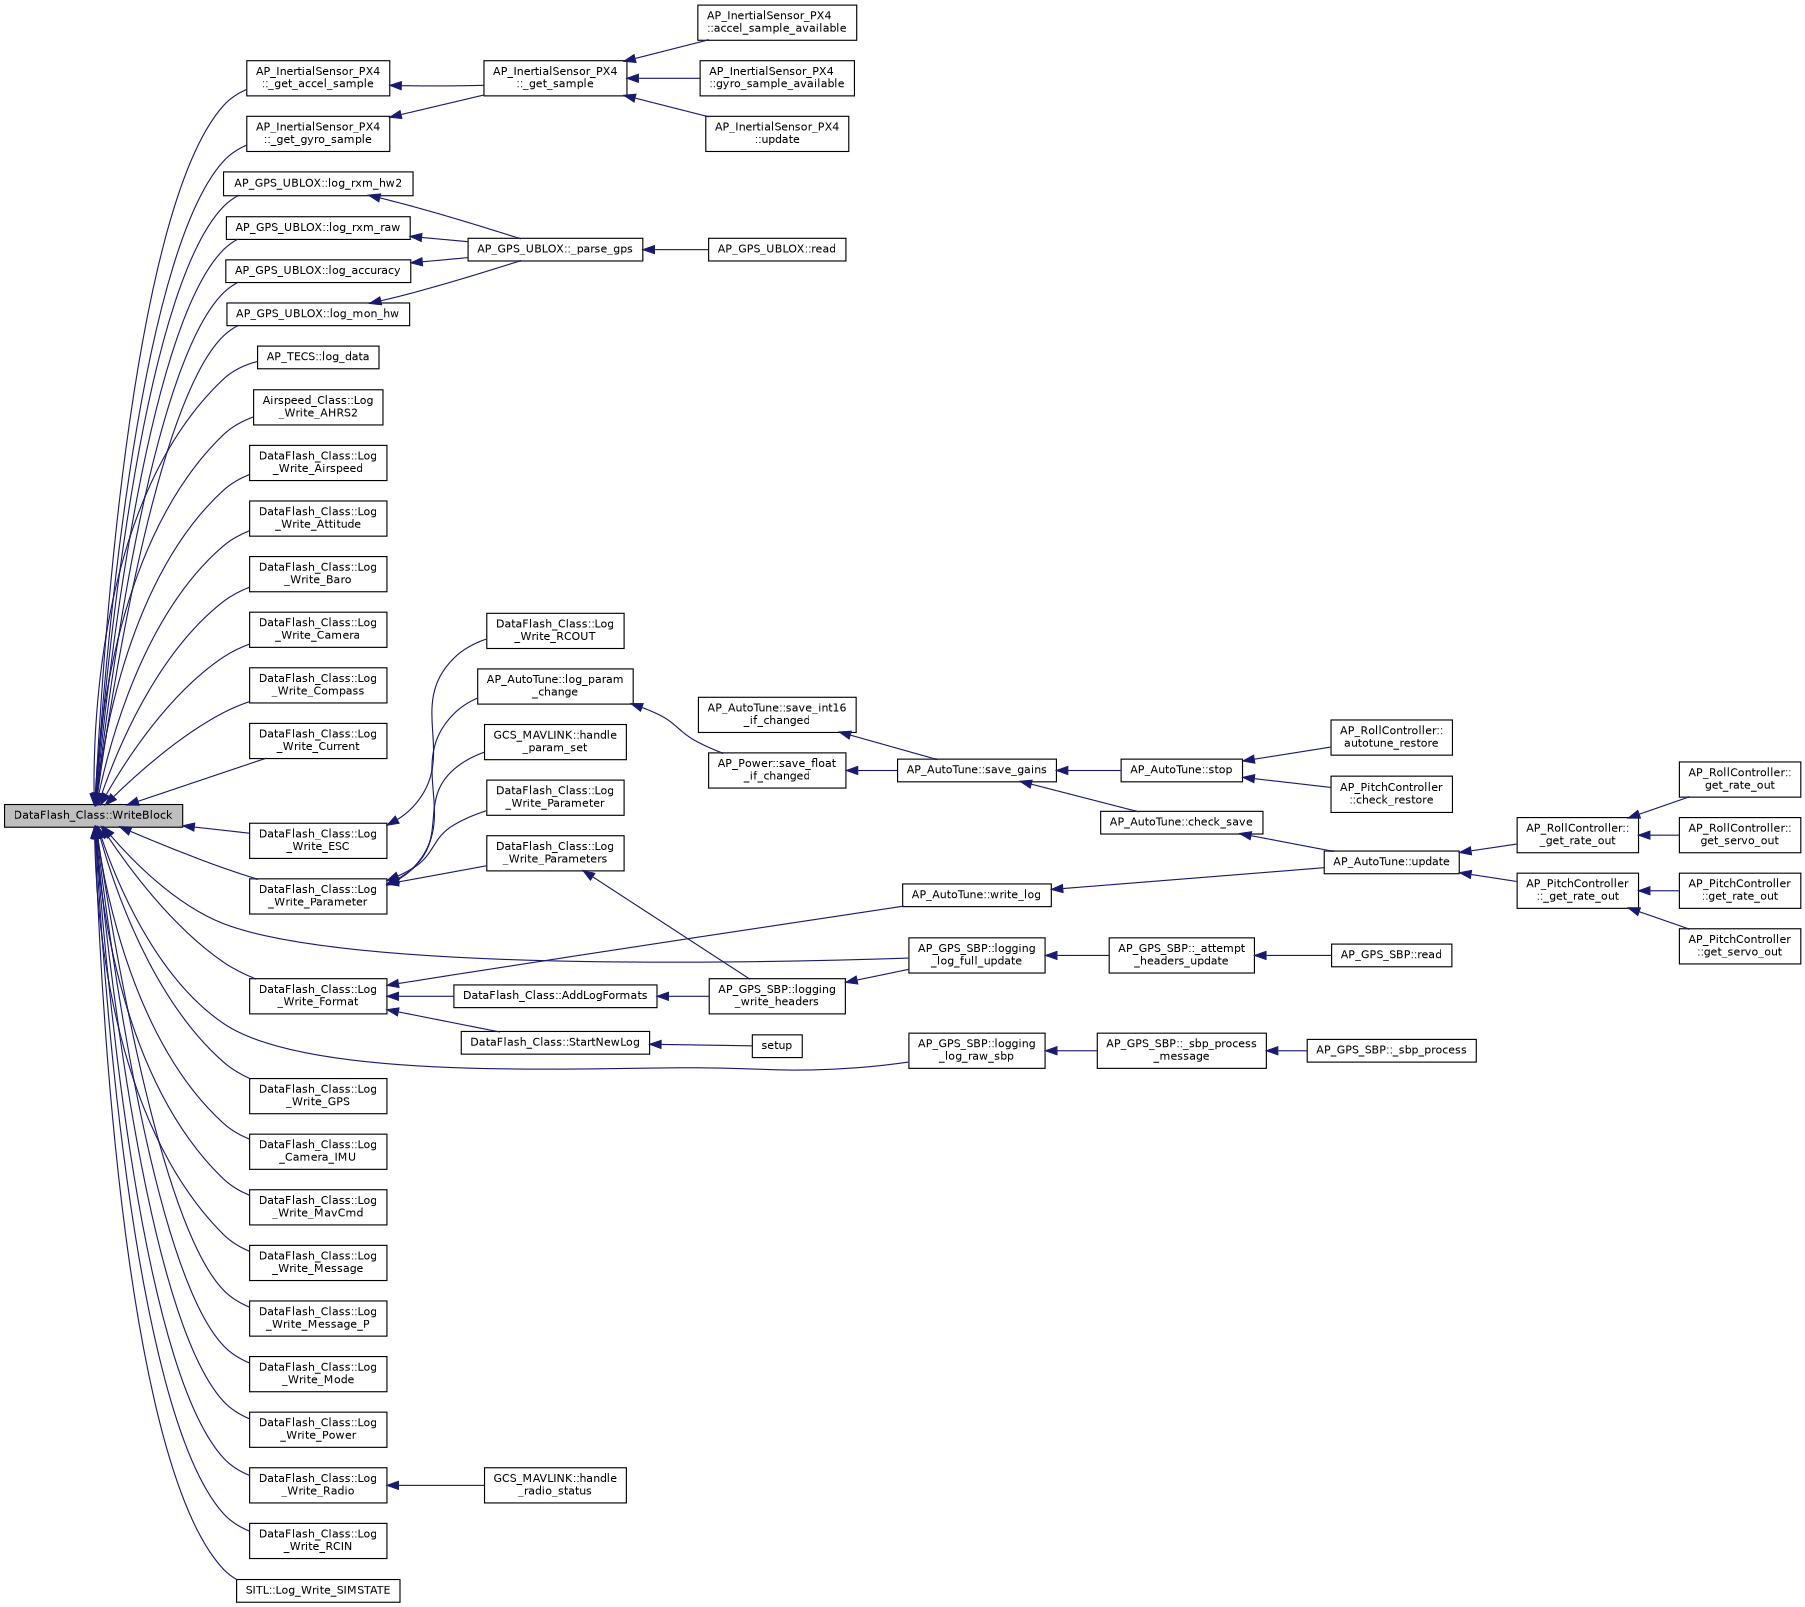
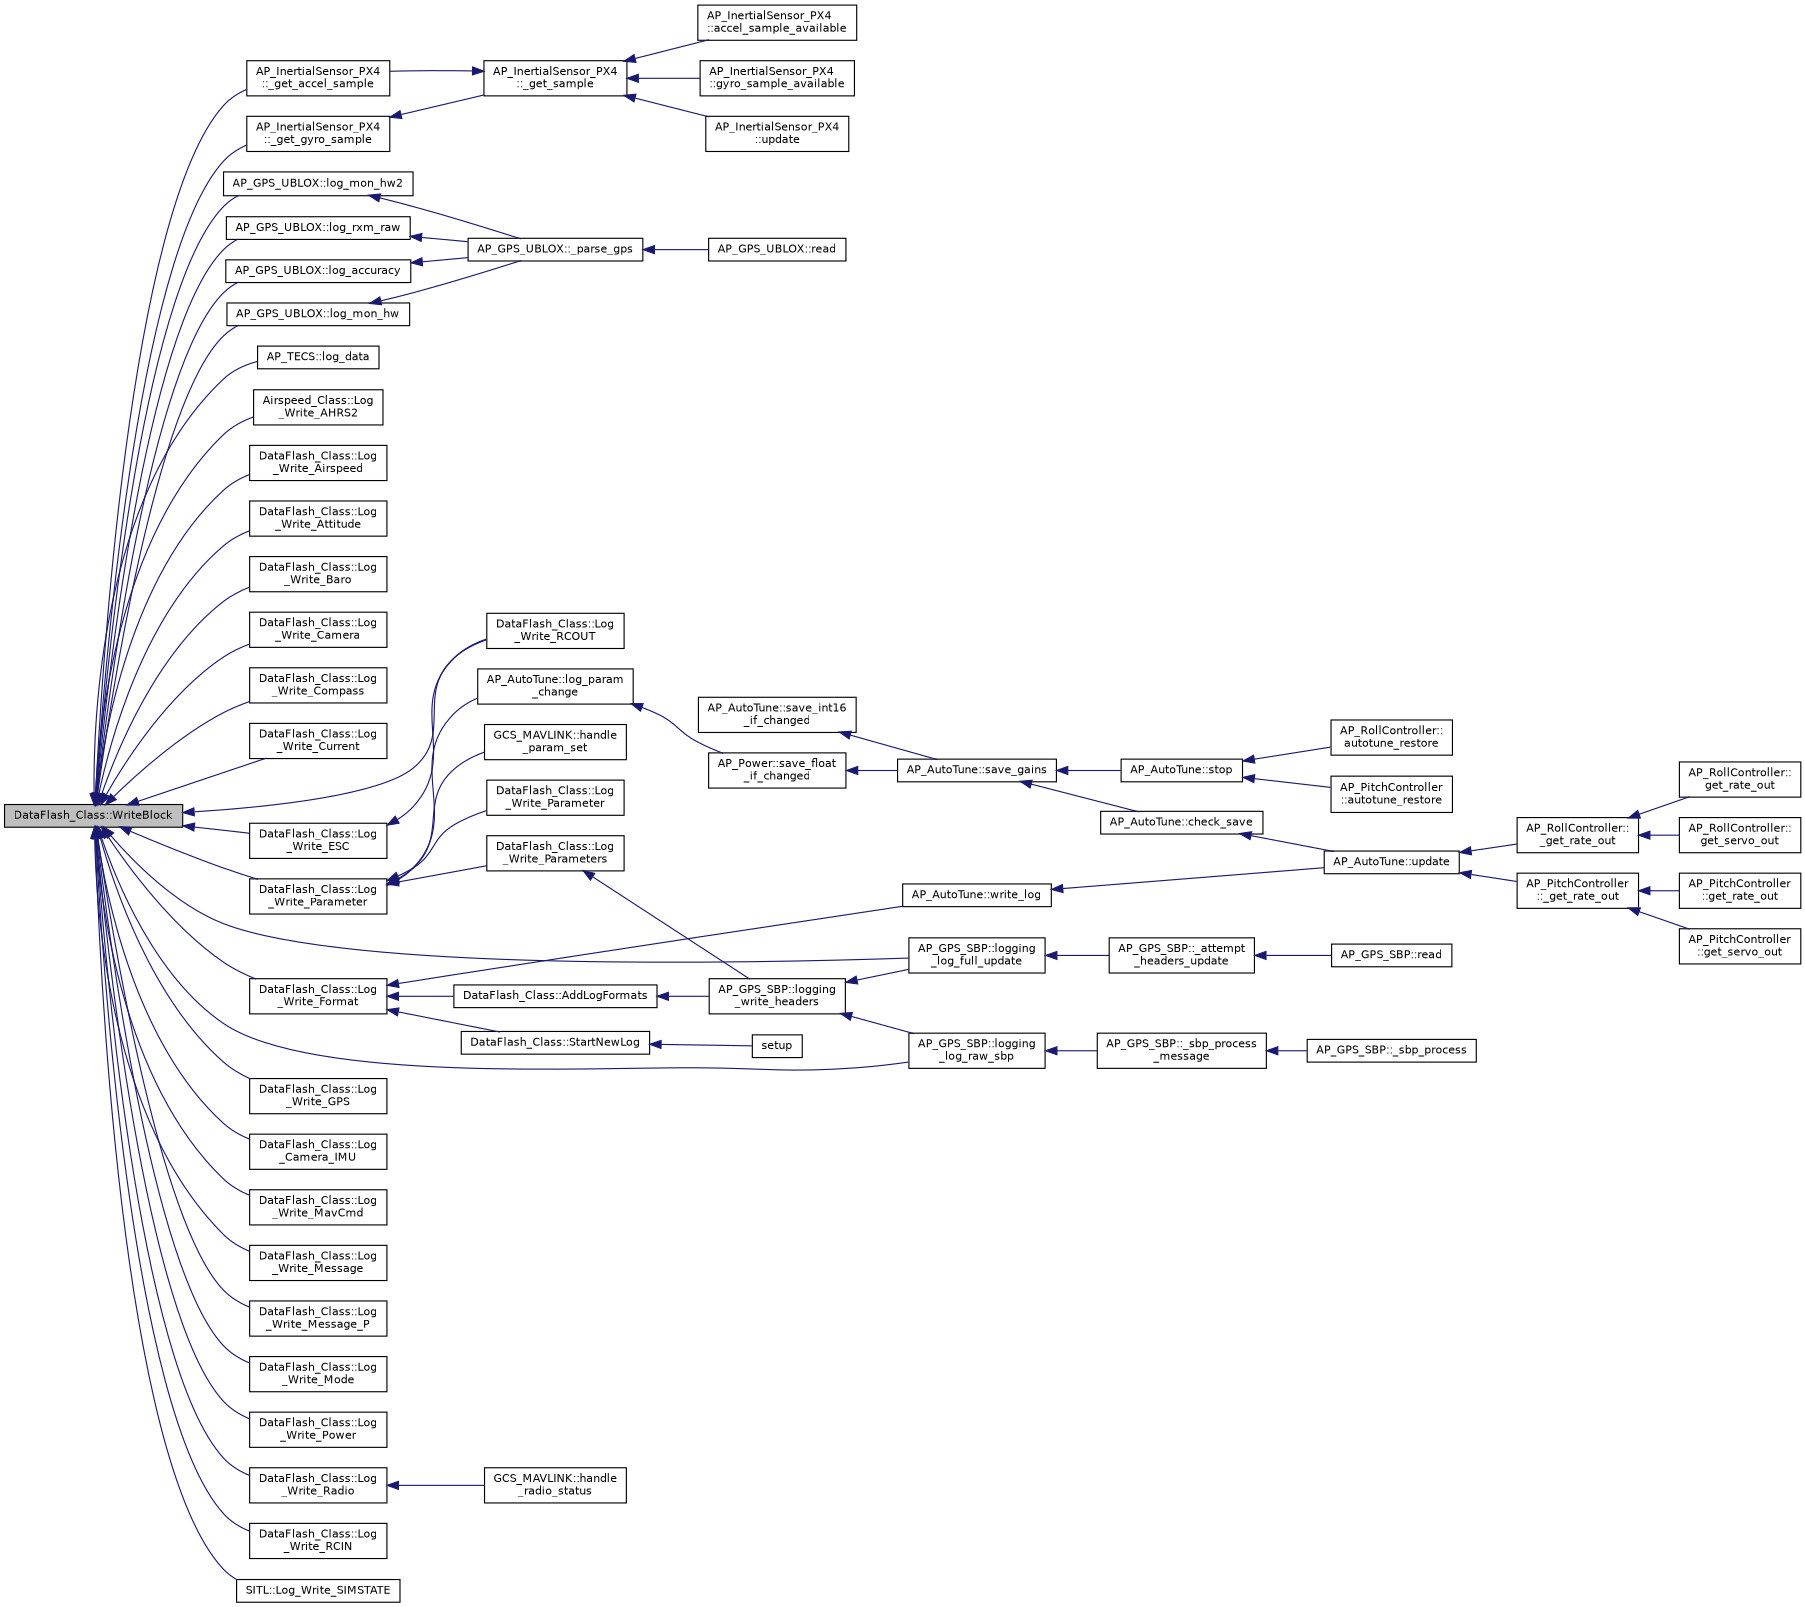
  digraph {
    rankdir=LR
    node [color=black fillcolor=white fontname=Helvetica fontsize=10 shape=record style=filled]
    edge [color=midnightblue dir=back fontname=Helvetica fontsize=10 labelfontname=Helvetica labelfontsize=10 style=solid]
    n1 [fillcolor=grey75 fontcolor=black height=0.2 label="DataFlash_Class::WriteBlock" width=0.4]
    n2 [height=0.2 label="AP_InertialSensor_PX4\l::_get_accel_sample" width=0.4]
    n3 [height=0.2 label="AP_InertialSensor_PX4\l::_get_gyro_sample" width=0.4]
    n4 [height=0.2 label="AP_GPS_UBLOX::log_accuracy" width=0.4]
    n5 [height=0.2 label="AP_TECS::log_data" width=0.4]
    n6 [height=0.2 label="AP_GPS_UBLOX::log_mon_hw" width=0.4]
-   n7 [height=0.2 label="AP_GPS_UBLOX::log_rxm_hw2" width=0.4]
+   n7 [height=0.2 label="AP_GPS_UBLOX::log_mon_hw2" width=0.4]
    n8 [height=0.2 label="AP_GPS_UBLOX::log_rxm_raw" width=0.4]
    n9 [height=0.2 label="Airspeed_Class::Log\l_Write_AHRS2" width=0.4]
    n10 [height=0.2 label="DataFlash_Class::Log\l_Write_Airspeed" width=0.4]
    n11 [height=0.2 label="DataFlash_Class::Log\l_Write_Attitude" width=0.4]
    n12 [height=0.2 label="DataFlash_Class::Log\l_Write_Baro" width=0.4]
    n13 [height=0.2 label="DataFlash_Class::Log\l_Write_Camera" width=0.4]
    n14 [height=0.2 label="DataFlash_Class::Log\l_Write_Compass" width=0.4]
    n15 [height=0.2 label="DataFlash_Class::Log\l_Write_Current" width=0.4]
    n16 [height=0.2 label="DataFlash_Class::Log\l_Write_ESC" width=0.4]
    n17 [height=0.2 label="DataFlash_Class::Log\l_Write_RCOUT" width=0.4]
    n18 [height=0.2 label="DataFlash_Class::Log\l_Write_Format" width=0.4]
    n19 [height=0.2 label="AP_GPS_SBP::logging\l_log_full_update" width=0.4]
    n20 [height=0.2 label="AP_GPS_SBP::logging\l_log_raw_sbp" width=0.4]
    n21 [height=0.2 label="DataFlash_Class::Log\l_Write_GPS" width=0.4]
    n22 [height=0.2 label="DataFlash_Class::Log\l_Camera_IMU" width=0.4]
    n23 [height=0.2 label="DataFlash_Class::Log\l_Write_MavCmd" width=0.4]
    n24 [height=0.2 label="DataFlash_Class::Log\l_Write_Message" width=0.4]
    n25 [height=0.2 label="DataFlash_Class::Log\l_Write_Message_P" width=0.4]
    n26 [height=0.2 label="DataFlash_Class::Log\l_Write_Mode" width=0.4]
    n27 [height=0.2 label="DataFlash_Class::Log\l_Write_Parameter" width=0.4]
    n28 [height=0.2 label="DataFlash_Class::Log\l_Write_Power" width=0.4]
    n29 [height=0.2 label="DataFlash_Class::Log\l_Write_Radio" width=0.4]
    n30 [height=0.2 label="DataFlash_Class::Log\l_Write_RCIN" width=0.4]
    n31 [height=0.2 label="SITL::Log_Write_SIMSTATE" width=0.4]
    n32 [height=0.2 label="AP_InertialSensor_PX4\l::_get_sample" width=0.4]
    n33 [height=0.2 label="AP_GPS_UBLOX::_parse_gps" width=0.4]
    n34 [height=0.2 label="AP_AutoTune::write_log" width=0.4]
    n35 [height=0.2 label="DataFlash_Class::AddLogFormats" width=0.4]
    n36 [height=0.2 label="DataFlash_Class::StartNewLog" width=0.4]
    n37 [height=0.2 label="AP_GPS_SBP::_attempt\l_headers_update" width=0.4]
    n38 [height=0.2 label="AP_GPS_SBP::_sbp_process\l_message" width=0.4]
    n39 [height=0.2 label="GCS_MAVLINK::handle\l_param_set" width=0.4]
    n40 [height=0.2 label="AP_AutoTune::log_param\l_change" width=0.4]
    n41 [height=0.2 label="DataFlash_Class::Log\l_Write_Parameter" width=0.4]
    n42 [height=0.2 label="DataFlash_Class::Log\l_Write_Parameters" width=0.4]
    n43 [height=0.2 label="GCS_MAVLINK::handle\l_radio_status" width=0.4]
    n44 [height=0.2 label="AP_AutoTune::update" width=0.4]
    n45 [height=0.2 label="AP_InertialSensor_PX4\l::accel_sample_available" width=0.4]
    n46 [height=0.2 label="AP_InertialSensor_PX4\l::gyro_sample_available" width=0.4]
    n47 [height=0.2 label="AP_InertialSensor_PX4\l::update" width=0.4]
    n48 [height=0.2 label="AP_GPS_UBLOX::read" width=0.4]
    n49 [height=0.2 label="AP_GPS_SBP::logging\l_write_headers" width=0.4]
    n50 [height=0.2 label=setup width=0.4]
    n51 [height=0.2 label="AP_GPS_SBP::read" width=0.4]
    n52 [height=0.2 label="AP_GPS_SBP::_sbp_process" width=0.4]
    n53 [height=0.2 label="AP_Power::save_float\l_if_changed" width=0.4]
    n54 [height=0.2 label="AP_AutoTune::save_gains" width=0.4]
    n55 [height=0.2 label="AP_AutoTune::save_int16\l_if_changed" width=0.4]
    n56 [height=0.2 label="AP_AutoTune::check_save" width=0.4]
    n57 [height=0.2 label="AP_AutoTune::stop" width=0.4]
-   n58 [height=0.2 label="AP_PitchController\l::check_restore" width=0.4]
+   n58 [height=0.2 label="AP_PitchController\l::autotune_restore" width=0.4]
    n59 [height=0.2 label="AP_RollController::\lautotune_restore" width=0.4]
    n60 [height=0.2 label="AP_RollController::\l_get_rate_out" width=0.4]
    n61 [height=0.2 label="AP_PitchController\l::_get_rate_out" width=0.4]
    n62 [height=0.2 label="AP_RollController::\lget_rate_out" width=0.4]
    n63 [height=0.2 label="AP_RollController::\lget_servo_out" width=0.4]
    n64 [height=0.2 label="AP_PitchController\l::get_rate_out" width=0.4]
    n65 [height=0.2 label="AP_PitchController\l::get_servo_out" width=0.4]
    n1 -> n2
    n1 -> n3
    n1 -> n4
    n1 -> n5
    n1 -> n6
    n1 -> n7
    n1 -> n8
    n1 -> n9
    n1 -> n10
    n1 -> n11
    n1 -> n12
    n1 -> n13
    n1 -> n14
    n1 -> n15
    n1 -> n16
+   n1 -> n17
    n1 -> n18
    n1 -> n19
    n1 -> n20
    n1 -> n21
    n1 -> n22
    n1 -> n23
    n1 -> n24
    n1 -> n25
    n1 -> n26
    n1 -> n27
    n1 -> n28
    n1 -> n29
    n1 -> n30
    n1 -> n31
-   n2 -> n32
+   n32 -> n2
    n3 -> n32
    n4 -> n33
    n6 -> n33
    n7 -> n33
    n8 -> n33
    n16 -> n17
    n18 -> n34
    n18 -> n35
    n18 -> n36
    n19 -> n37
    n20 -> n38
    n27 -> n39
    n27 -> n40
    n27 -> n41
    n27 -> n42
    n29 -> n43
    n32 -> n45
    n32 -> n46
    n32 -> n47
    n33 -> n48
    n34 -> n44
    n35 -> n49
    n36 -> n50
    n37 -> n51
    n38 -> n52
    n40 -> n53
    n42 -> n49
    n44 -> n60
    n44 -> n61
    n49 -> n19
+   n49 -> n20
    n53 -> n54
    n54 -> n56
    n54 -> n57
    n55 -> n54
    n56 -> n44
    n57 -> n58
    n57 -> n59
    n60 -> n62
    n60 -> n63
    n61 -> n64
    n61 -> n65
  }
